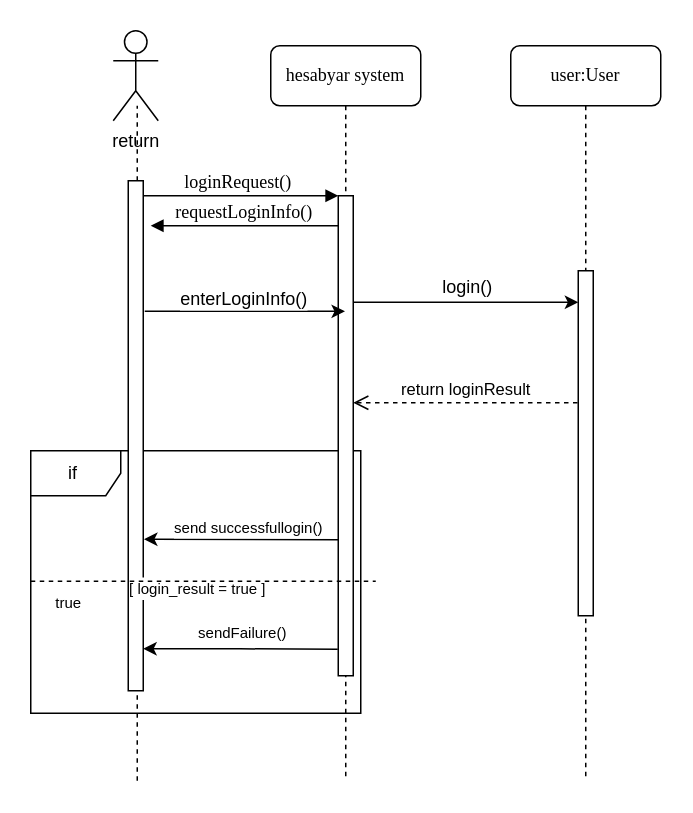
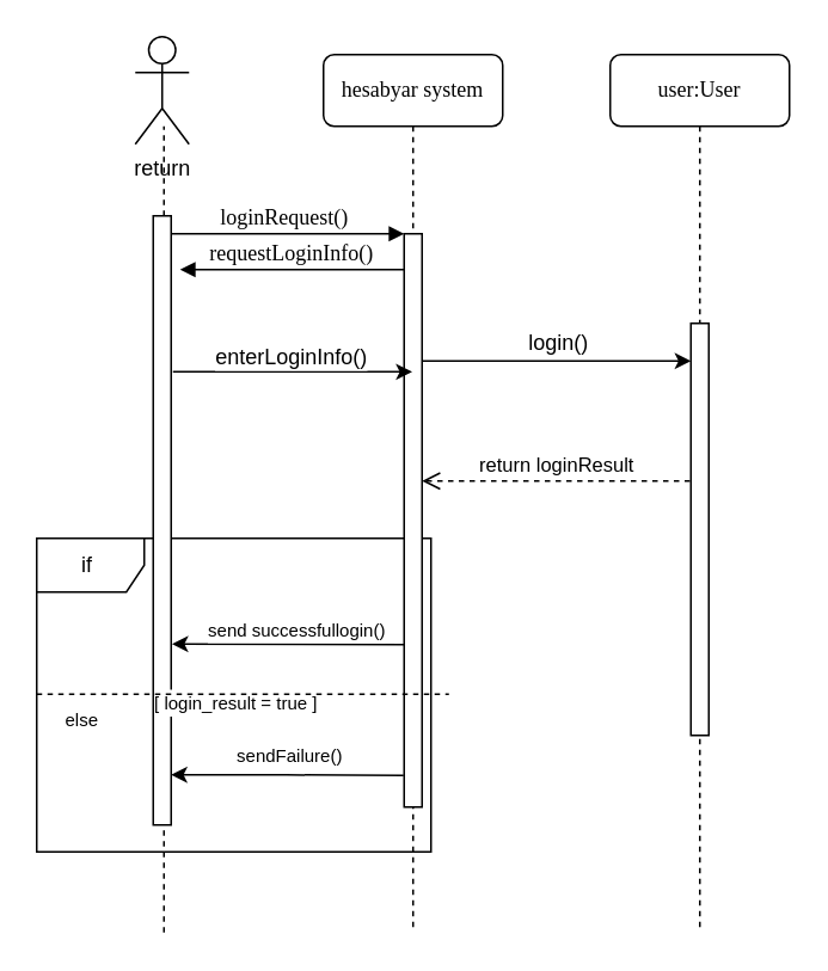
  <mxCell id="0" />
  <mxCell id="1" parent="0" />
  <mxCell id="2" value="if&amp;nbsp;" style="shape=umlFrame;whiteSpace=wrap;html=1;" parent="1" vertex="1"><mxGeometry x="20" y="300" width="220" height="175" as="geometry" /></mxCell>
  <mxCell id="3" value="hesabyar system" style="shape=umlLifeline;perimeter=lifelinePerimeter;whiteSpace=wrap;html=1;container=1;collapsible=0;recursiveResize=0;outlineConnect=0;rounded=1;shadow=0;comic=0;labelBackgroundColor=none;strokeColor=#000000;strokeWidth=1;fillColor=#FFFFFF;fontFamily=Verdana;fontSize=12;fontColor=#000000;align=center;" parent="1" vertex="1"><mxGeometry x="180" y="30" width="100" height="490" as="geometry" /></mxCell>
  <mxCell id="4" value="" style="html=1;points=[];perimeter=orthogonalPerimeter;rounded=0;shadow=0;comic=0;labelBackgroundColor=none;strokeColor=#000000;strokeWidth=1;fillColor=#FFFFFF;fontFamily=Verdana;fontSize=12;fontColor=#000000;align=center;" parent="3" vertex="1"><mxGeometry x="45" y="100" width="10" height="320" as="geometry" /></mxCell>
  <mxCell id="5" value="user:User" style="shape=umlLifeline;perimeter=lifelinePerimeter;whiteSpace=wrap;html=1;container=1;collapsible=0;recursiveResize=0;outlineConnect=0;rounded=1;shadow=0;comic=0;labelBackgroundColor=none;strokeColor=#000000;strokeWidth=1;fillColor=#FFFFFF;fontFamily=Verdana;fontSize=12;fontColor=#000000;align=center;" parent="1" vertex="1"><mxGeometry x="340" y="30" width="100" height="490" as="geometry" /></mxCell>
  <mxCell id="6" value="" style="html=1;points=[];perimeter=orthogonalPerimeter;rounded=0;shadow=0;comic=0;labelBackgroundColor=none;strokeColor=#000000;strokeWidth=1;fillColor=#FFFFFF;fontFamily=Verdana;fontSize=12;fontColor=#000000;align=center;" parent="5" vertex="1"><mxGeometry x="45" y="150" width="10" height="230" as="geometry" /></mxCell>
  <mxCell id="7" value="loginRequest()&lt;br&gt;" style="html=1;verticalAlign=bottom;endArrow=block;entryX=0;entryY=0;labelBackgroundColor=none;fontFamily=Verdana;fontSize=12;edgeStyle=elbowEdgeStyle;elbow=vertical;" parent="1" target="4" edge="1"><mxGeometry relative="1" as="geometry"><mxPoint x="90" y="130" as="sourcePoint" /></mxGeometry></mxCell>
  <mxCell id="8" value="requestLoginInfo()&lt;br&gt;" style="html=1;verticalAlign=bottom;endArrow=block;labelBackgroundColor=none;fontFamily=Verdana;fontSize=12;edgeStyle=elbowEdgeStyle;elbow=vertical;" parent="1" source="4" edge="1"><mxGeometry relative="1" as="geometry"><mxPoint x="310" y="150" as="sourcePoint" /><mxPoint x="100" y="150" as="targetPoint" /></mxGeometry></mxCell>
  <mxCell id="9" value="" style="endArrow=none;dashed=1;html=1;" parent="1" source="16" edge="1"><mxGeometry width="50" height="50" relative="1" as="geometry"><mxPoint x="91" y="610" as="sourcePoint" /><mxPoint x="91" y="70" as="targetPoint" /></mxGeometry></mxCell>
  <mxCell id="10" value="return&lt;br&gt;" style="shape=umlActor;html=1;verticalLabelPosition=bottom;verticalAlign=top;align=center;" parent="1" vertex="1"><mxGeometry x="75" y="20" width="30" height="60" as="geometry" /></mxCell>
  <mxCell id="11" value="" style="endArrow=classic;html=1;" parent="1" edge="1"><mxGeometry width="50" height="50" relative="1" as="geometry"><mxPoint x="235" y="201" as="sourcePoint" /><mxPoint x="385" y="201" as="targetPoint" /></mxGeometry></mxCell>
  <mxCell id="12" value="login()&lt;br&gt;" style="text;html=1;resizable=0;points=[];align=center;verticalAlign=middle;labelBackgroundColor=#ffffff;" parent="11" vertex="1" connectable="0"><mxGeometry x="-0.427" y="7" relative="1" as="geometry"><mxPoint x="32" y="-4" as="offset" /></mxGeometry></mxCell>
  <mxCell id="13" value="return loginResult&lt;br&gt;" style="html=1;verticalAlign=bottom;endArrow=open;dashed=1;endSize=8;" parent="1" edge="1"><mxGeometry relative="1" as="geometry"><mxPoint x="384.5" y="268" as="sourcePoint" /><mxPoint x="235" y="268" as="targetPoint" /></mxGeometry></mxCell>
  <mxCell id="14" value="" style="endArrow=classic;html=1;exitX=0.5;exitY=0.859;exitDx=0;exitDy=0;exitPerimeter=0;" parent="1" edge="1"><mxGeometry width="50" height="50" relative="1" as="geometry"><mxPoint x="225.167" y="359.333" as="sourcePoint" /><mxPoint x="95.5" y="359" as="targetPoint" /><Array as="points" /></mxGeometry></mxCell>
  <mxCell id="15" value="&lt;span style=&quot;font-size: 10px&quot;&gt;send successfullogin()&lt;/span&gt;" style="text;html=1;resizable=0;points=[];align=center;verticalAlign=middle;labelBackgroundColor=#ffffff;" parent="14" vertex="1" connectable="0"><mxGeometry x="-0.151" y="1" relative="1" as="geometry"><mxPoint x="-6" y="-10" as="offset" /></mxGeometry></mxCell>
  <mxCell id="16" value="" style="html=1;points=[];perimeter=orthogonalPerimeter;" parent="1" vertex="1"><mxGeometry x="85" y="120" width="10" height="340" as="geometry" /></mxCell>
  <mxCell id="17" value="" style="endArrow=none;dashed=1;html=1;" parent="1" target="16" edge="1"><mxGeometry width="50" height="50" relative="1" as="geometry"><mxPoint x="91" y="520" as="sourcePoint" /><mxPoint x="91" y="70" as="targetPoint" /></mxGeometry></mxCell>
  <mxCell id="18" value="" style="endArrow=classic;html=1;exitX=1.1;exitY=0.256;exitDx=0;exitDy=0;exitPerimeter=0;" parent="1" source="16" target="3" edge="1"><mxGeometry width="50" height="50" relative="1" as="geometry"><mxPoint x="135" y="207.333" as="sourcePoint" /><mxPoint x="185" y="157.333" as="targetPoint" /></mxGeometry></mxCell>
  <mxCell id="19" value="enterLoginInfo()" style="text;html=1;resizable=0;points=[];align=center;verticalAlign=middle;labelBackgroundColor=#ffffff;" parent="18" vertex="1" connectable="0"><mxGeometry x="0.176" y="4" relative="1" as="geometry"><mxPoint x="-13" y="-5" as="offset" /></mxGeometry></mxCell>
  <mxCell id="20" value="&lt;span style=&quot;font-size: 10px&quot;&gt;[ login_result = true ]&lt;/span&gt;" style="text;html=1;resizable=0;points=[];align=center;verticalAlign=middle;labelBackgroundColor=#ffffff;" parent="1" vertex="1" connectable="0"><mxGeometry x="-0.151" y="1" relative="1" as="geometry"><mxPoint x="130" y="391" as="offset" /></mxGeometry></mxCell>
  <mxCell id="21" value="" style="endArrow=classic;html=1;exitX=0.5;exitY=0.859;exitDx=0;exitDy=0;exitPerimeter=0;" parent="1" edge="1"><mxGeometry width="50" height="50" relative="1" as="geometry"><mxPoint x="224.667" y="432.333" as="sourcePoint" /><mxPoint x="95" y="432" as="targetPoint" /><Array as="points"><mxPoint x="149.5" y="432" /></Array></mxGeometry></mxCell>
  <mxCell id="22" value="&lt;span style=&quot;font-size: 10px&quot;&gt;sendFailure()&lt;/span&gt;" style="text;html=1;resizable=0;points=[];align=center;verticalAlign=middle;labelBackgroundColor=#ffffff;" parent="21" vertex="1" connectable="0"><mxGeometry x="-0.151" y="1" relative="1" as="geometry"><mxPoint x="-9.5" y="-13" as="offset" /></mxGeometry></mxCell>
  <mxCell id="23" value="" style="endArrow=none;dashed=1;html=1;" parent="1" source="2" edge="1"><mxGeometry width="50" height="50" relative="1" as="geometry"><mxPoint x="120" y="387" as="sourcePoint" /><mxPoint x="250" y="387" as="targetPoint" /><Array as="points"><mxPoint x="20" y="387" /></Array></mxGeometry></mxCell>
- <mxCell id="24" value="&lt;span style=&quot;font-size: 10px&quot;&gt;true&lt;/span&gt;" style="text;html=1;resizable=0;points=[];align=center;verticalAlign=middle;labelBackgroundColor=#ffffff;" parent="1" vertex="1" connectable="0"><mxGeometry x="50.164" y="410.192" as="geometry"><mxPoint x="-6" y="-10" as="offset" /></mxGeometry></mxCell>
+ <mxCell id="24" value="&lt;span style=&quot;font-size: 10px&quot;&gt;else&lt;/span&gt;" style="text;html=1;resizable=0;points=[];align=center;verticalAlign=middle;labelBackgroundColor=#ffffff;" parent="1" vertex="1" connectable="0"><mxGeometry x="50.164" y="410.192" as="geometry"><mxPoint x="-6" y="-10" as="offset" /></mxGeometry></mxCell>
